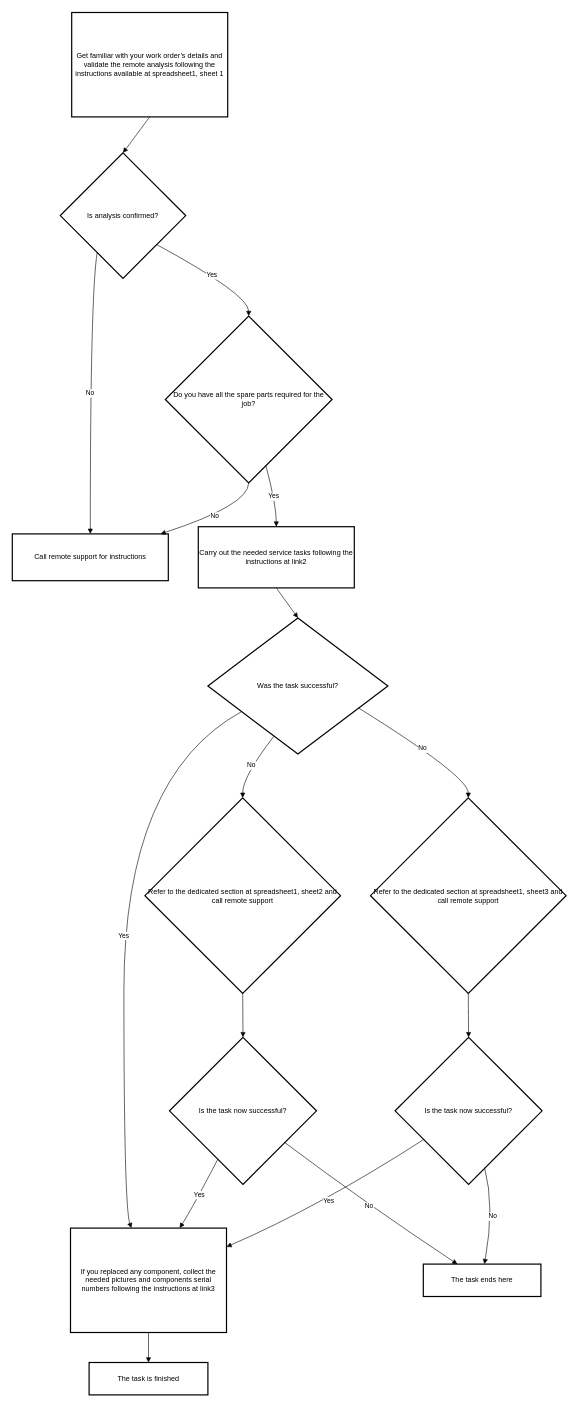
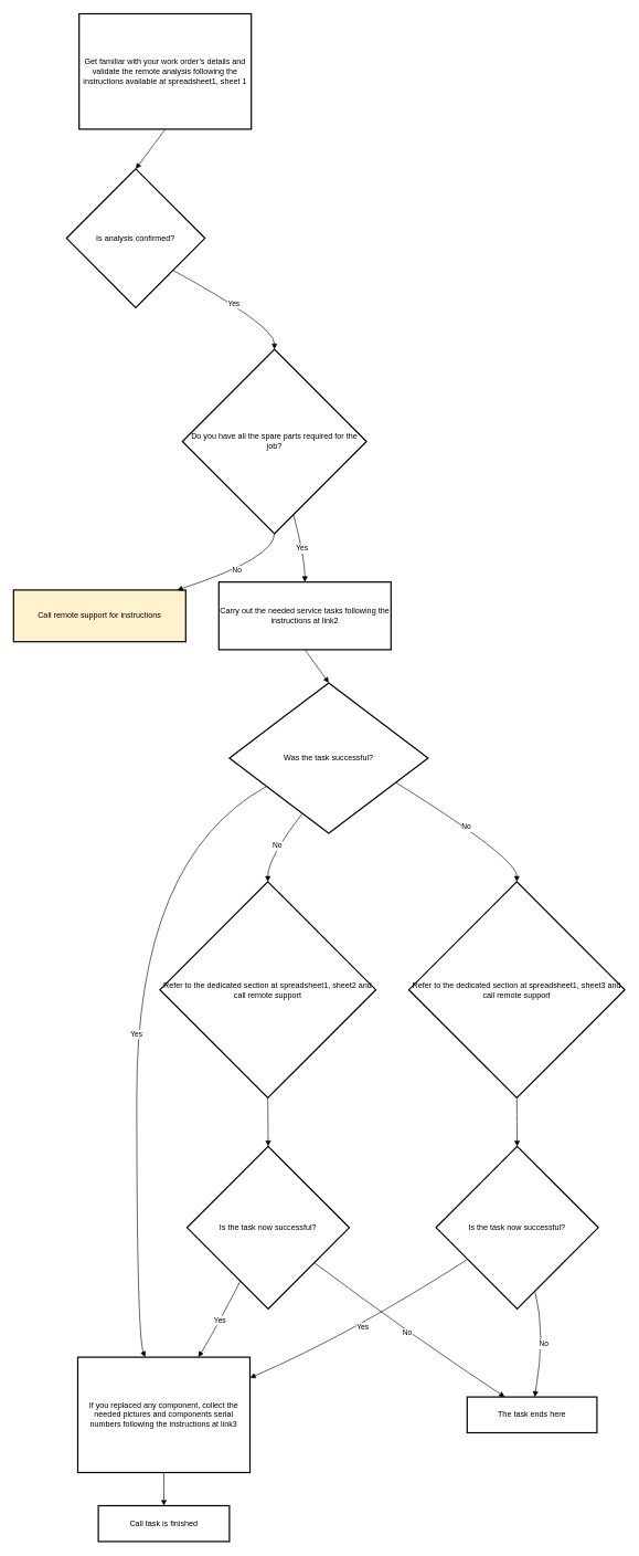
  <mxCell id="0" />
  <mxCell id="1" parent="0" />
  <mxCell id="2" value="Get familiar with your work order’s details and validate the remote analysis following the instructions available at spreadsheet1, sheet 1" style="whiteSpace=wrap;strokeWidth=2;" parent="1" vertex="1"><mxGeometry x="119" y="20" width="260" height="174" as="geometry" /></mxCell>
  <mxCell id="3" value="Is analysis confirmed?" style="rhombus;strokeWidth=2;whiteSpace=wrap;" parent="1" vertex="1"><mxGeometry x="100" y="254" width="209" height="209" as="geometry" /></mxCell>
  <mxCell id="4" value="Do you have all the spare parts required for the job?" style="rhombus;strokeWidth=2;whiteSpace=wrap;" parent="1" vertex="1"><mxGeometry x="275" y="526" width="278" height="278" as="geometry" /></mxCell>
- <mxCell id="5" value="Call remote support for instructions" style="whiteSpace=wrap;strokeWidth=2;" parent="1" vertex="1"><mxGeometry x="20" y="889" width="260" height="78" as="geometry" /></mxCell>
+ <mxCell id="5" value="Call remote support for instructions" style="whiteSpace=wrap;strokeWidth=2;fillColor=#fff2cc;" parent="1" vertex="1"><mxGeometry x="20" y="889" width="260" height="78" as="geometry" /></mxCell>
  <mxCell id="6" value="Carry out the needed service tasks following the instructions at link2" style="whiteSpace=wrap;strokeWidth=2;" parent="1" vertex="1"><mxGeometry x="330" y="877" width="260" height="102" as="geometry" /></mxCell>
  <mxCell id="7" value="Was the task successful?" style="rhombus;strokeWidth=2;whiteSpace=wrap;" parent="1" vertex="1"><mxGeometry x="346" y="1029" width="300" height="227" as="geometry" /></mxCell>
  <mxCell id="8" value="If you replaced any component, collect the needed pictures and components serial numbers following the instructions at link3" style="whiteSpace=wrap;strokeWidth=2;" parent="1" vertex="1"><mxGeometry x="117" y="2046" width="260" height="174" as="geometry" /></mxCell>
  <mxCell id="9" value="Refer to the dedicated section at spreadsheet1, sheet2 and call remote support" style="rhombus;strokeWidth=2;whiteSpace=wrap;" parent="1" vertex="1"><mxGeometry x="241" y="1329" width="326" height="326" as="geometry" /></mxCell>
  <mxCell id="10" value="Is the task now successful?" style="rhombus;strokeWidth=2;whiteSpace=wrap;" parent="1" vertex="1"><mxGeometry x="282" y="1728" width="245" height="245" as="geometry" /></mxCell>
  <mxCell id="11" value="The task ends here" style="whiteSpace=wrap;strokeWidth=2;" parent="1" vertex="1"><mxGeometry x="705" y="2106" width="196" height="54" as="geometry" /></mxCell>
  <mxCell id="12" value="Refer to the dedicated section at spreadsheet1, sheet3 and call remote support" style="rhombus;strokeWidth=2;whiteSpace=wrap;" parent="1" vertex="1"><mxGeometry x="617" y="1329" width="326" height="326" as="geometry" /></mxCell>
  <mxCell id="13" value="Is the task now successful?" style="rhombus;strokeWidth=2;whiteSpace=wrap;" parent="1" vertex="1"><mxGeometry x="658" y="1728" width="245" height="245" as="geometry" /></mxCell>
- <mxCell id="14" value="The task is finished" style="whiteSpace=wrap;strokeWidth=2;" parent="1" vertex="1"><mxGeometry x="148" y="2270" width="198" height="54" as="geometry" /></mxCell>
+ <mxCell id="14" value="Call task is finished" style="whiteSpace=wrap;strokeWidth=2;" parent="1" vertex="1"><mxGeometry x="148" y="2270" width="198" height="54" as="geometry" /></mxCell>
  <mxCell id="15" value="" style="curved=1;startArrow=none;endArrow=block;exitX=0.5;exitY=1;entryX=0.5;entryY=0;" parent="1" source="2" target="3" edge="1"><mxGeometry relative="1" as="geometry"><Array as="points" /></mxGeometry></mxCell>
  <mxCell id="16" value="Yes" style="curved=1;startArrow=none;endArrow=block;exitX=1;exitY=0.93;entryX=0.5;entryY=0;" parent="1" source="3" target="4" edge="1"><mxGeometry relative="1" as="geometry"><Array as="points"><mxPoint x="414" y="490" /></Array></mxGeometry></mxCell>
- <mxCell id="17" value="No" style="curved=1;startArrow=none;endArrow=block;exitX=0.15;exitY=1;entryX=0.5;entryY=0;" parent="1" source="3" target="5" edge="1"><mxGeometry relative="1" as="geometry"><Array as="points"><mxPoint x="150" y="490" /></Array></mxGeometry></mxCell>
  <mxCell id="18" value="Yes" style="curved=1;startArrow=none;endArrow=block;exitX=0.63;exitY=1;entryX=0.5;entryY=0;" parent="1" source="4" target="6" edge="1"><mxGeometry relative="1" as="geometry"><Array as="points"><mxPoint x="460" y="841" /></Array></mxGeometry></mxCell>
  <mxCell id="19" value="No" style="curved=1;startArrow=none;endArrow=block;exitX=0.5;exitY=1;entryX=0.95;entryY=0;" parent="1" source="4" target="5" edge="1"><mxGeometry relative="1" as="geometry"><Array as="points"><mxPoint x="414" y="841" /></Array></mxGeometry></mxCell>
  <mxCell id="20" value="" style="curved=1;startArrow=none;endArrow=block;exitX=0.5;exitY=1;entryX=0.5;entryY=0;" parent="1" source="6" target="7" edge="1"><mxGeometry relative="1" as="geometry"><Array as="points" /></mxGeometry></mxCell>
  <mxCell id="21" value="Yes" style="curved=1;startArrow=none;endArrow=block;exitX=0;exitY=0.8;entryX=0.39;entryY=0;" parent="1" source="7" target="8" edge="1"><mxGeometry relative="1" as="geometry"><Array as="points"><mxPoint x="206" y="1293" /><mxPoint x="206" y="2009" /></Array></mxGeometry></mxCell>
  <mxCell id="22" value="No" style="curved=1;startArrow=none;endArrow=block;exitX=0.32;exitY=1;entryX=0.5;entryY=0;" parent="1" source="7" target="9" edge="1"><mxGeometry relative="1" as="geometry"><Array as="points"><mxPoint x="404" y="1293" /></Array></mxGeometry></mxCell>
  <mxCell id="23" value="" style="curved=1;startArrow=none;endArrow=block;exitX=0.5;exitY=1;entryX=0.5;entryY=0;" parent="1" source="9" target="10" edge="1"><mxGeometry relative="1" as="geometry"><Array as="points" /></mxGeometry></mxCell>
  <mxCell id="24" value="Yes" style="curved=1;startArrow=none;endArrow=block;exitX=0.24;exitY=1;entryX=0.7;entryY=0;" parent="1" source="10" target="8" edge="1"><mxGeometry relative="1" as="geometry"><Array as="points"><mxPoint x="322" y="2009" /></Array></mxGeometry></mxCell>
  <mxCell id="25" value="No" style="curved=1;startArrow=none;endArrow=block;exitX=1;exitY=0.88;entryX=0.29;entryY=0;" parent="1" source="10" target="11" edge="1"><mxGeometry relative="1" as="geometry"><Array as="points"><mxPoint x="615" y="2009" /></Array></mxGeometry></mxCell>
  <mxCell id="26" value="No" style="curved=1;startArrow=none;endArrow=block;exitX=1;exitY=0.74;entryX=0.5;entryY=0;" parent="1" source="7" target="12" edge="1"><mxGeometry relative="1" as="geometry"><Array as="points"><mxPoint x="780" y="1293" /></Array></mxGeometry></mxCell>
  <mxCell id="27" value="" style="curved=1;startArrow=none;endArrow=block;exitX=0.5;exitY=1;entryX=0.5;entryY=0;" parent="1" source="12" target="13" edge="1"><mxGeometry relative="1" as="geometry"><Array as="points" /></mxGeometry></mxCell>
  <mxCell id="28" value="Yes" style="curved=1;startArrow=none;endArrow=block;exitX=0;exitY=0.82;entryX=1;entryY=0.18;" parent="1" source="13" target="8" edge="1"><mxGeometry relative="1" as="geometry"><Array as="points"><mxPoint x="534" y="2009" /></Array></mxGeometry></mxCell>
  <mxCell id="29" value="No" style="curved=1;startArrow=none;endArrow=block;exitX=0.64;exitY=1;entryX=0.52;entryY=0;" parent="1" source="13" target="11" edge="1"><mxGeometry relative="1" as="geometry"><Array as="points"><mxPoint x="824" y="2009" /></Array></mxGeometry></mxCell>
  <mxCell id="30" value="" style="curved=1;startArrow=none;endArrow=block;exitX=0.5;exitY=1;entryX=0.5;entryY=0;" parent="1" source="8" target="14" edge="1"><mxGeometry relative="1" as="geometry"><Array as="points" /></mxGeometry></mxCell>
